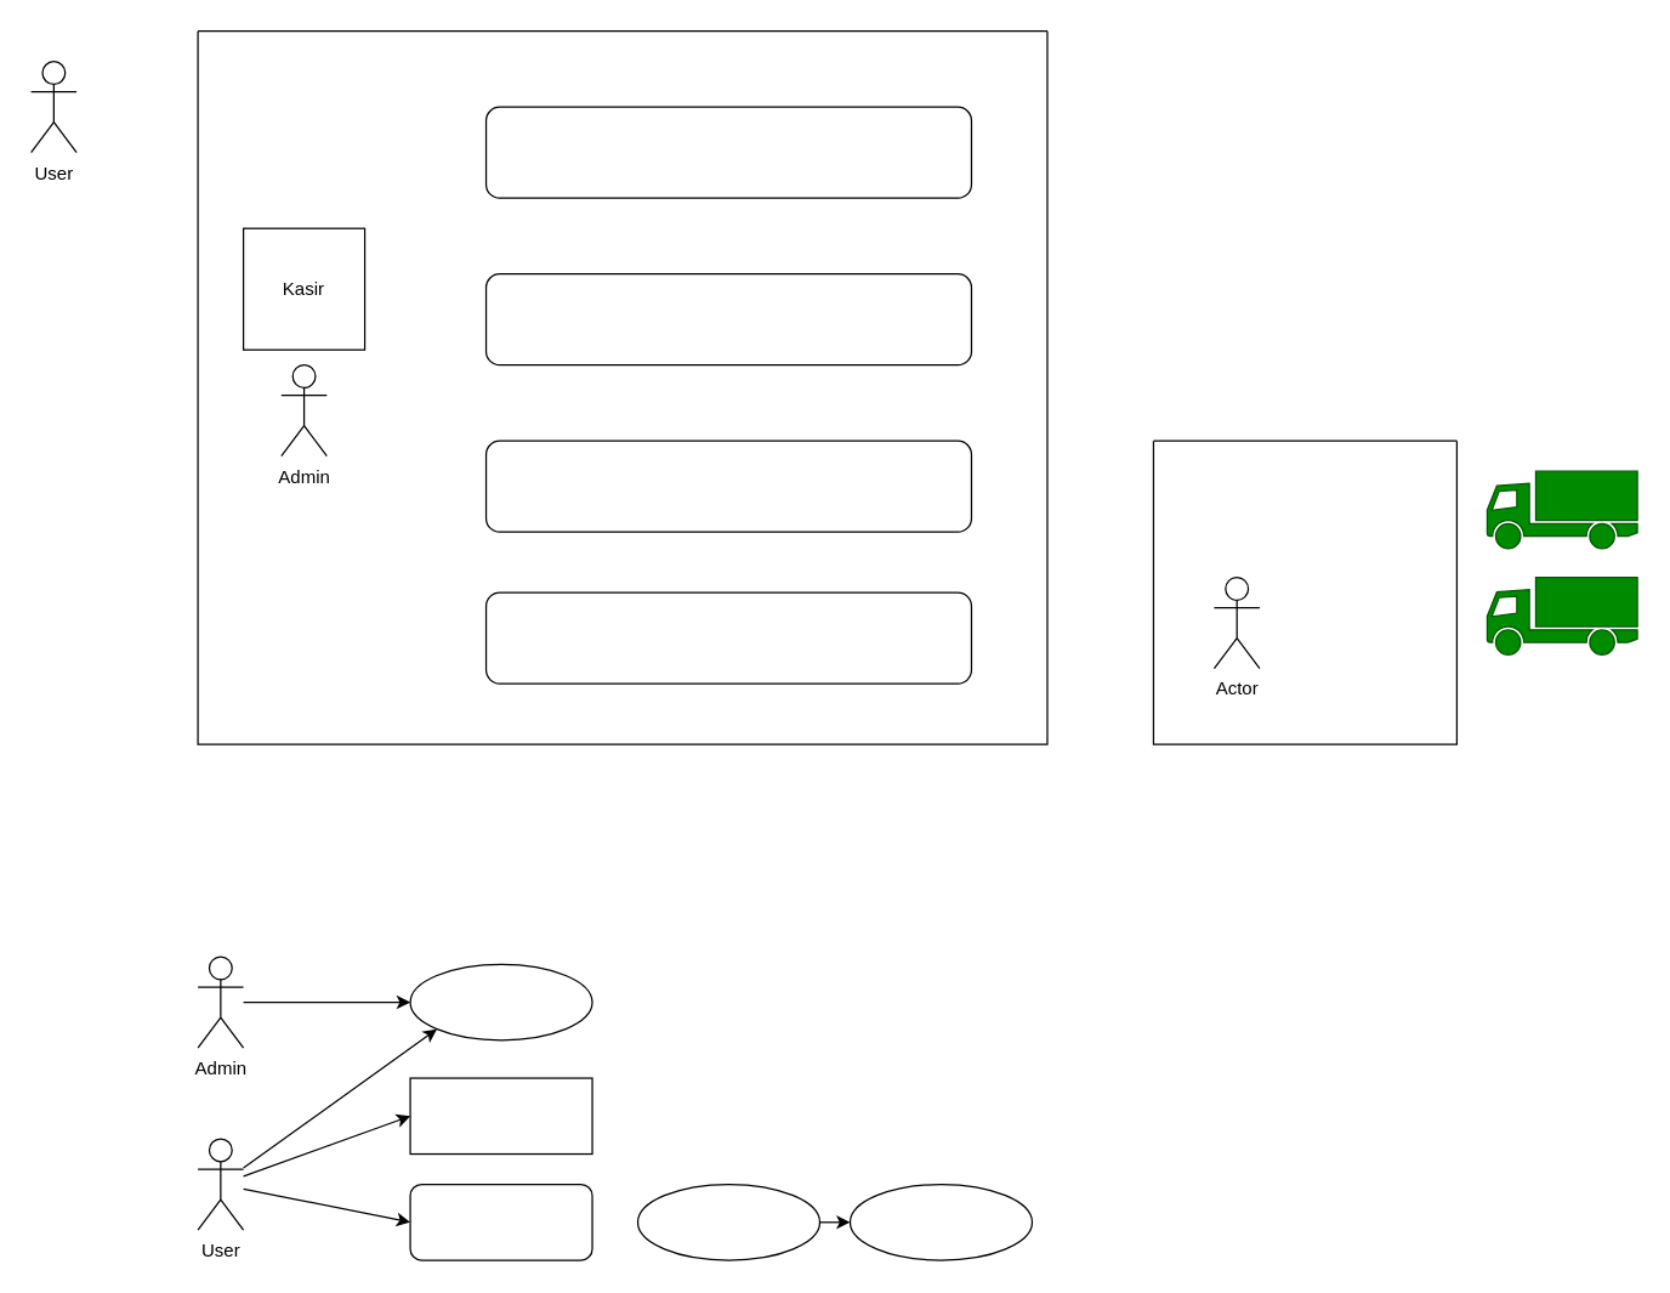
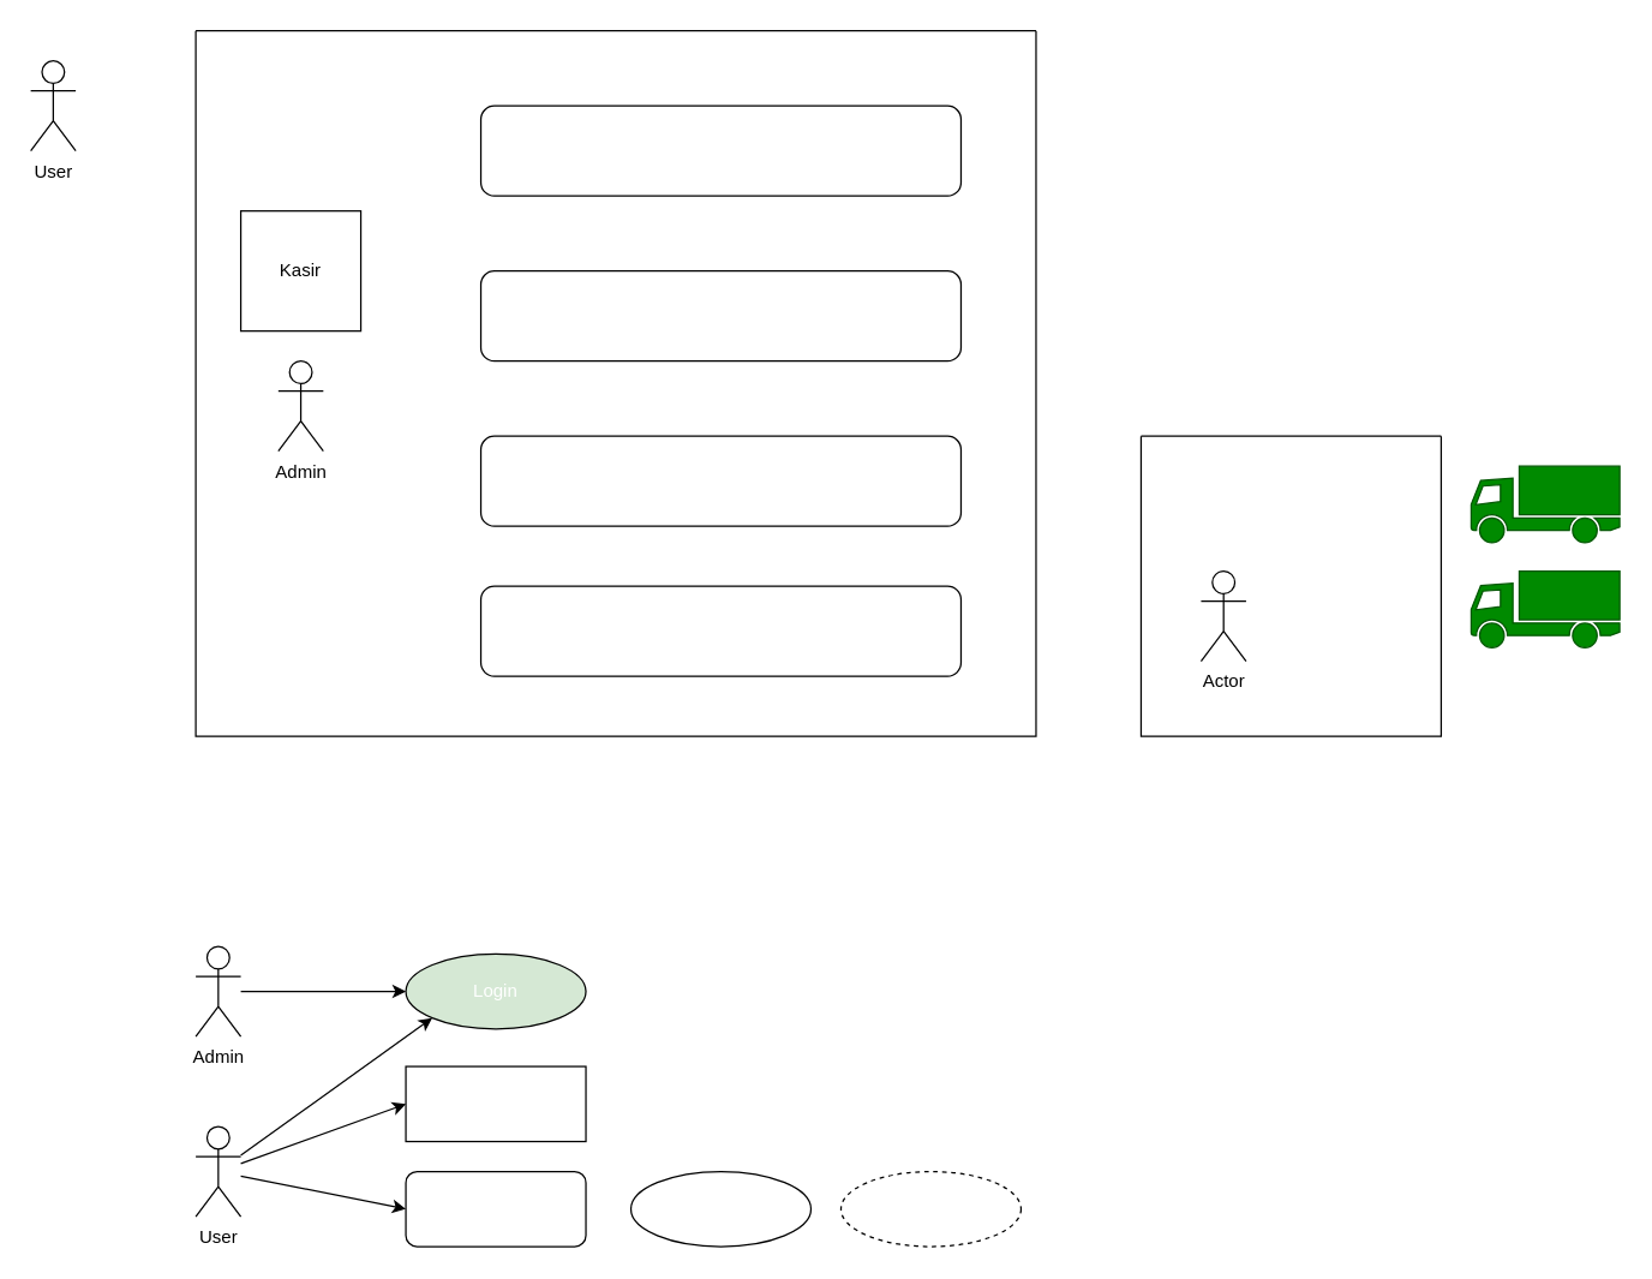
  <mxCell id="0" />
  <mxCell id="1" parent="0" />
  <mxCell id="2" value="User" style="shape=umlActor;verticalLabelPosition=bottom;verticalAlign=top;html=1;outlineConnect=0;" parent="1" vertex="1"><mxGeometry x="20" y="40" width="30" height="60" as="geometry" /></mxCell>
  <mxCell id="3" value="" style="swimlane;startSize=0;" parent="1" vertex="1"><mxGeometry x="130" y="20" width="560" height="470" as="geometry" /></mxCell>
- <mxCell id="4" value="Kasir" style="whiteSpace=wrap;html=1;aspect=fixed;" parent="3" vertex="1"><mxGeometry x="30" y="130" width="80" height="80" as="geometry" /></mxCell>
+ <mxCell id="4" value="Kasir" style="whiteSpace=wrap;html=1;aspect=fixed;" parent="3" vertex="1"><mxGeometry x="30" y="120" width="80" height="80" as="geometry" /></mxCell>
  <mxCell id="5" value="" style="rounded=1;whiteSpace=wrap;html=1;" parent="3" vertex="1"><mxGeometry x="190" y="50" width="320" height="60" as="geometry" /></mxCell>
  <mxCell id="6" value="" style="rounded=1;whiteSpace=wrap;html=1;" parent="3" vertex="1"><mxGeometry x="190" y="160" width="320" height="60" as="geometry" /></mxCell>
  <mxCell id="7" value="" style="rounded=1;whiteSpace=wrap;html=1;" parent="3" vertex="1"><mxGeometry x="190" y="270" width="320" height="60" as="geometry" /></mxCell>
  <mxCell id="8" value="" style="rounded=1;whiteSpace=wrap;html=1;" parent="3" vertex="1"><mxGeometry x="190" y="370" width="320" height="60" as="geometry" /></mxCell>
  <mxCell id="9" value="Admin" style="shape=umlActor;verticalLabelPosition=bottom;verticalAlign=top;html=1;outlineConnect=0;" parent="3" vertex="1"><mxGeometry x="55" y="220" width="30" height="60" as="geometry" /></mxCell>
  <mxCell id="10" value="" style="swimlane;startSize=0;" parent="1" vertex="1"><mxGeometry x="760" y="290" width="200" height="200" as="geometry" /></mxCell>
  <mxCell id="11" value="Actor" style="shape=umlActor;verticalLabelPosition=bottom;verticalAlign=top;html=1;outlineConnect=0;" parent="10" vertex="1"><mxGeometry x="40" y="90" width="30" height="60" as="geometry" /></mxCell>
  <mxCell id="12" value="" style="shape=mxgraph.signs.transportation.truck_1;html=1;pointerEvents=1;fillColor=#008a00;strokeColor=#005700;verticalLabelPosition=bottom;verticalAlign=top;align=center;fontColor=#ffffff;" parent="1" vertex="1"><mxGeometry x="980" y="310" width="99" height="51" as="geometry" /></mxCell>
  <mxCell id="13" value="" style="shape=mxgraph.signs.transportation.truck_1;html=1;pointerEvents=1;fillColor=#008a00;strokeColor=#005700;verticalLabelPosition=bottom;verticalAlign=top;align=center;fontColor=#ffffff;" parent="1" vertex="1"><mxGeometry x="980" y="380" width="99" height="51" as="geometry" /></mxCell>
  <mxCell id="14" style="edgeStyle=none;html=1;entryX=0;entryY=0.5;entryDx=0;entryDy=0;fontColor=#FFFFFF;" edge="1" parent="1" source="15" target="20"><mxGeometry relative="1" as="geometry"><mxPoint x="280" y="685" as="targetPoint" /></mxGeometry></mxCell>
  <mxCell id="15" value="Admin" style="shape=umlActor;verticalLabelPosition=bottom;verticalAlign=top;html=1;outlineConnect=0;" vertex="1" parent="1"><mxGeometry x="130" y="630" width="30" height="60" as="geometry" /></mxCell>
  <mxCell id="16" style="edgeStyle=none;html=1;entryX=0;entryY=1;entryDx=0;entryDy=0;fontColor=#FFFFFF;" edge="1" parent="1" source="19" target="20"><mxGeometry relative="1" as="geometry"><mxPoint x="280" y="700" as="targetPoint" /></mxGeometry></mxCell>
  <mxCell id="17" style="edgeStyle=none;html=1;fontColor=#FFFFFF;entryX=0;entryY=0.5;entryDx=0;entryDy=0;" edge="1" parent="1" source="19" target="21"><mxGeometry relative="1" as="geometry"><mxPoint x="280" y="780" as="targetPoint" /></mxGeometry></mxCell>
  <mxCell id="18" style="edgeStyle=none;html=1;entryX=0;entryY=0.5;entryDx=0;entryDy=0;fontColor=#FFFFFF;" edge="1" parent="1" source="19" target="22"><mxGeometry relative="1" as="geometry"><mxPoint x="280" y="860" as="targetPoint" /></mxGeometry></mxCell>
  <mxCell id="19" value="User" style="shape=umlActor;verticalLabelPosition=bottom;verticalAlign=top;html=1;outlineConnect=0;" vertex="1" parent="1"><mxGeometry x="130" y="750" width="30" height="60" as="geometry" /></mxCell>
- <mxCell id="20" value="Login" style="ellipse;whiteSpace=wrap;html=1;fontColor=#FFFFFF;" vertex="1" parent="1"><mxGeometry x="270" y="635" width="120" height="50" as="geometry" /></mxCell>
+ <mxCell id="20" value="Login" style="ellipse;whiteSpace=wrap;html=1;fontColor=#FFFFFF;fillColor=#d5e8d4;" vertex="1" parent="1"><mxGeometry x="270" y="635" width="120" height="50" as="geometry" /></mxCell>
  <mxCell id="21" value="Register" style="whiteSpace=wrap;html=1;fontColor=#FFFFFF;rounded=0;" vertex="1" parent="1"><mxGeometry x="270" y="710" width="120" height="50" as="geometry" /></mxCell>
  <mxCell id="22" value="Lupa Password" style="whiteSpace=wrap;html=1;fontColor=#FFFFFF;rounded=1;" vertex="1" parent="1"><mxGeometry x="270" y="780" width="120" height="50" as="geometry" /></mxCell>
- <mxCell id="23" value="" style="edgeStyle=none;html=1;fontColor=#FFFFFF;" edge="1" parent="1" source="24" target="25"><mxGeometry relative="1" as="geometry" /></mxCell>
  <mxCell id="24" value="OTPPassword" style="ellipse;whiteSpace=wrap;html=1;fontColor=#FFFFFF;" vertex="1" parent="1"><mxGeometry x="420" y="780" width="120" height="50" as="geometry" /></mxCell>
- <mxCell id="25" value="NewPassword" style="ellipse;whiteSpace=wrap;html=1;fontColor=#FFFFFF;" vertex="1" parent="1"><mxGeometry x="560" y="780" width="120" height="50" as="geometry" /></mxCell>
+ <mxCell id="25" value="NewPassword" style="ellipse;whiteSpace=wrap;html=1;fontColor=#FFFFFF;dashed=1;" vertex="1" parent="1"><mxGeometry x="560" y="780" width="120" height="50" as="geometry" /></mxCell>
